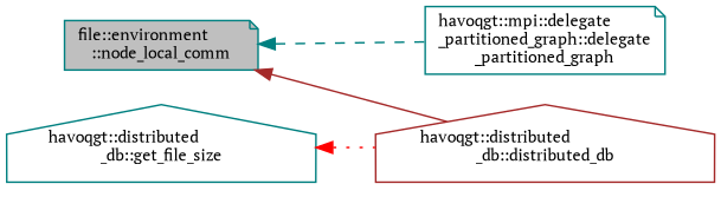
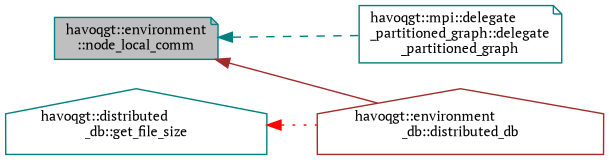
  digraph {
    fontname="PT Serif"
    rankdir=LR
    node [color=teal fillcolor=white fontname="PT Serif" fontsize=10 shape=note style=filled]
    edge [dir=back fontname="PT Serif" fontsize=10 labelfontname=Helvetica labelfontsize=10]
-   n1 [fillcolor=grey75 fontcolor=black height=0.2 label="file::environment\l::node_local_comm" width=0.4]
+   n1 [fillcolor=grey75 fontcolor=black height=0.2 label="havoqgt::environment\l::node_local_comm" width=0.4]
    n2 [height=0.2 label="havoqgt::mpi::delegate\l_partitioned_graph::delegate\l_partitioned_graph" width=0.4]
-   n3 [color=brown height=0.2 label="havoqgt::distributed\l_db::distributed_db" shape=house width=0.4]
+   n3 [color=brown height=0.2 label="havoqgt::environment\l_db::distributed_db" shape=house width=0.4]
    n4 [height=0.2 label="havoqgt::distributed\l_db::get_file_size" shape=house width=0.4]
    n1 -> n2 [color=teal style=dashed]
    n1 -> n3 [color=brown style=solid]
    n4 -> n3 [color=red style=dotted]
  }
